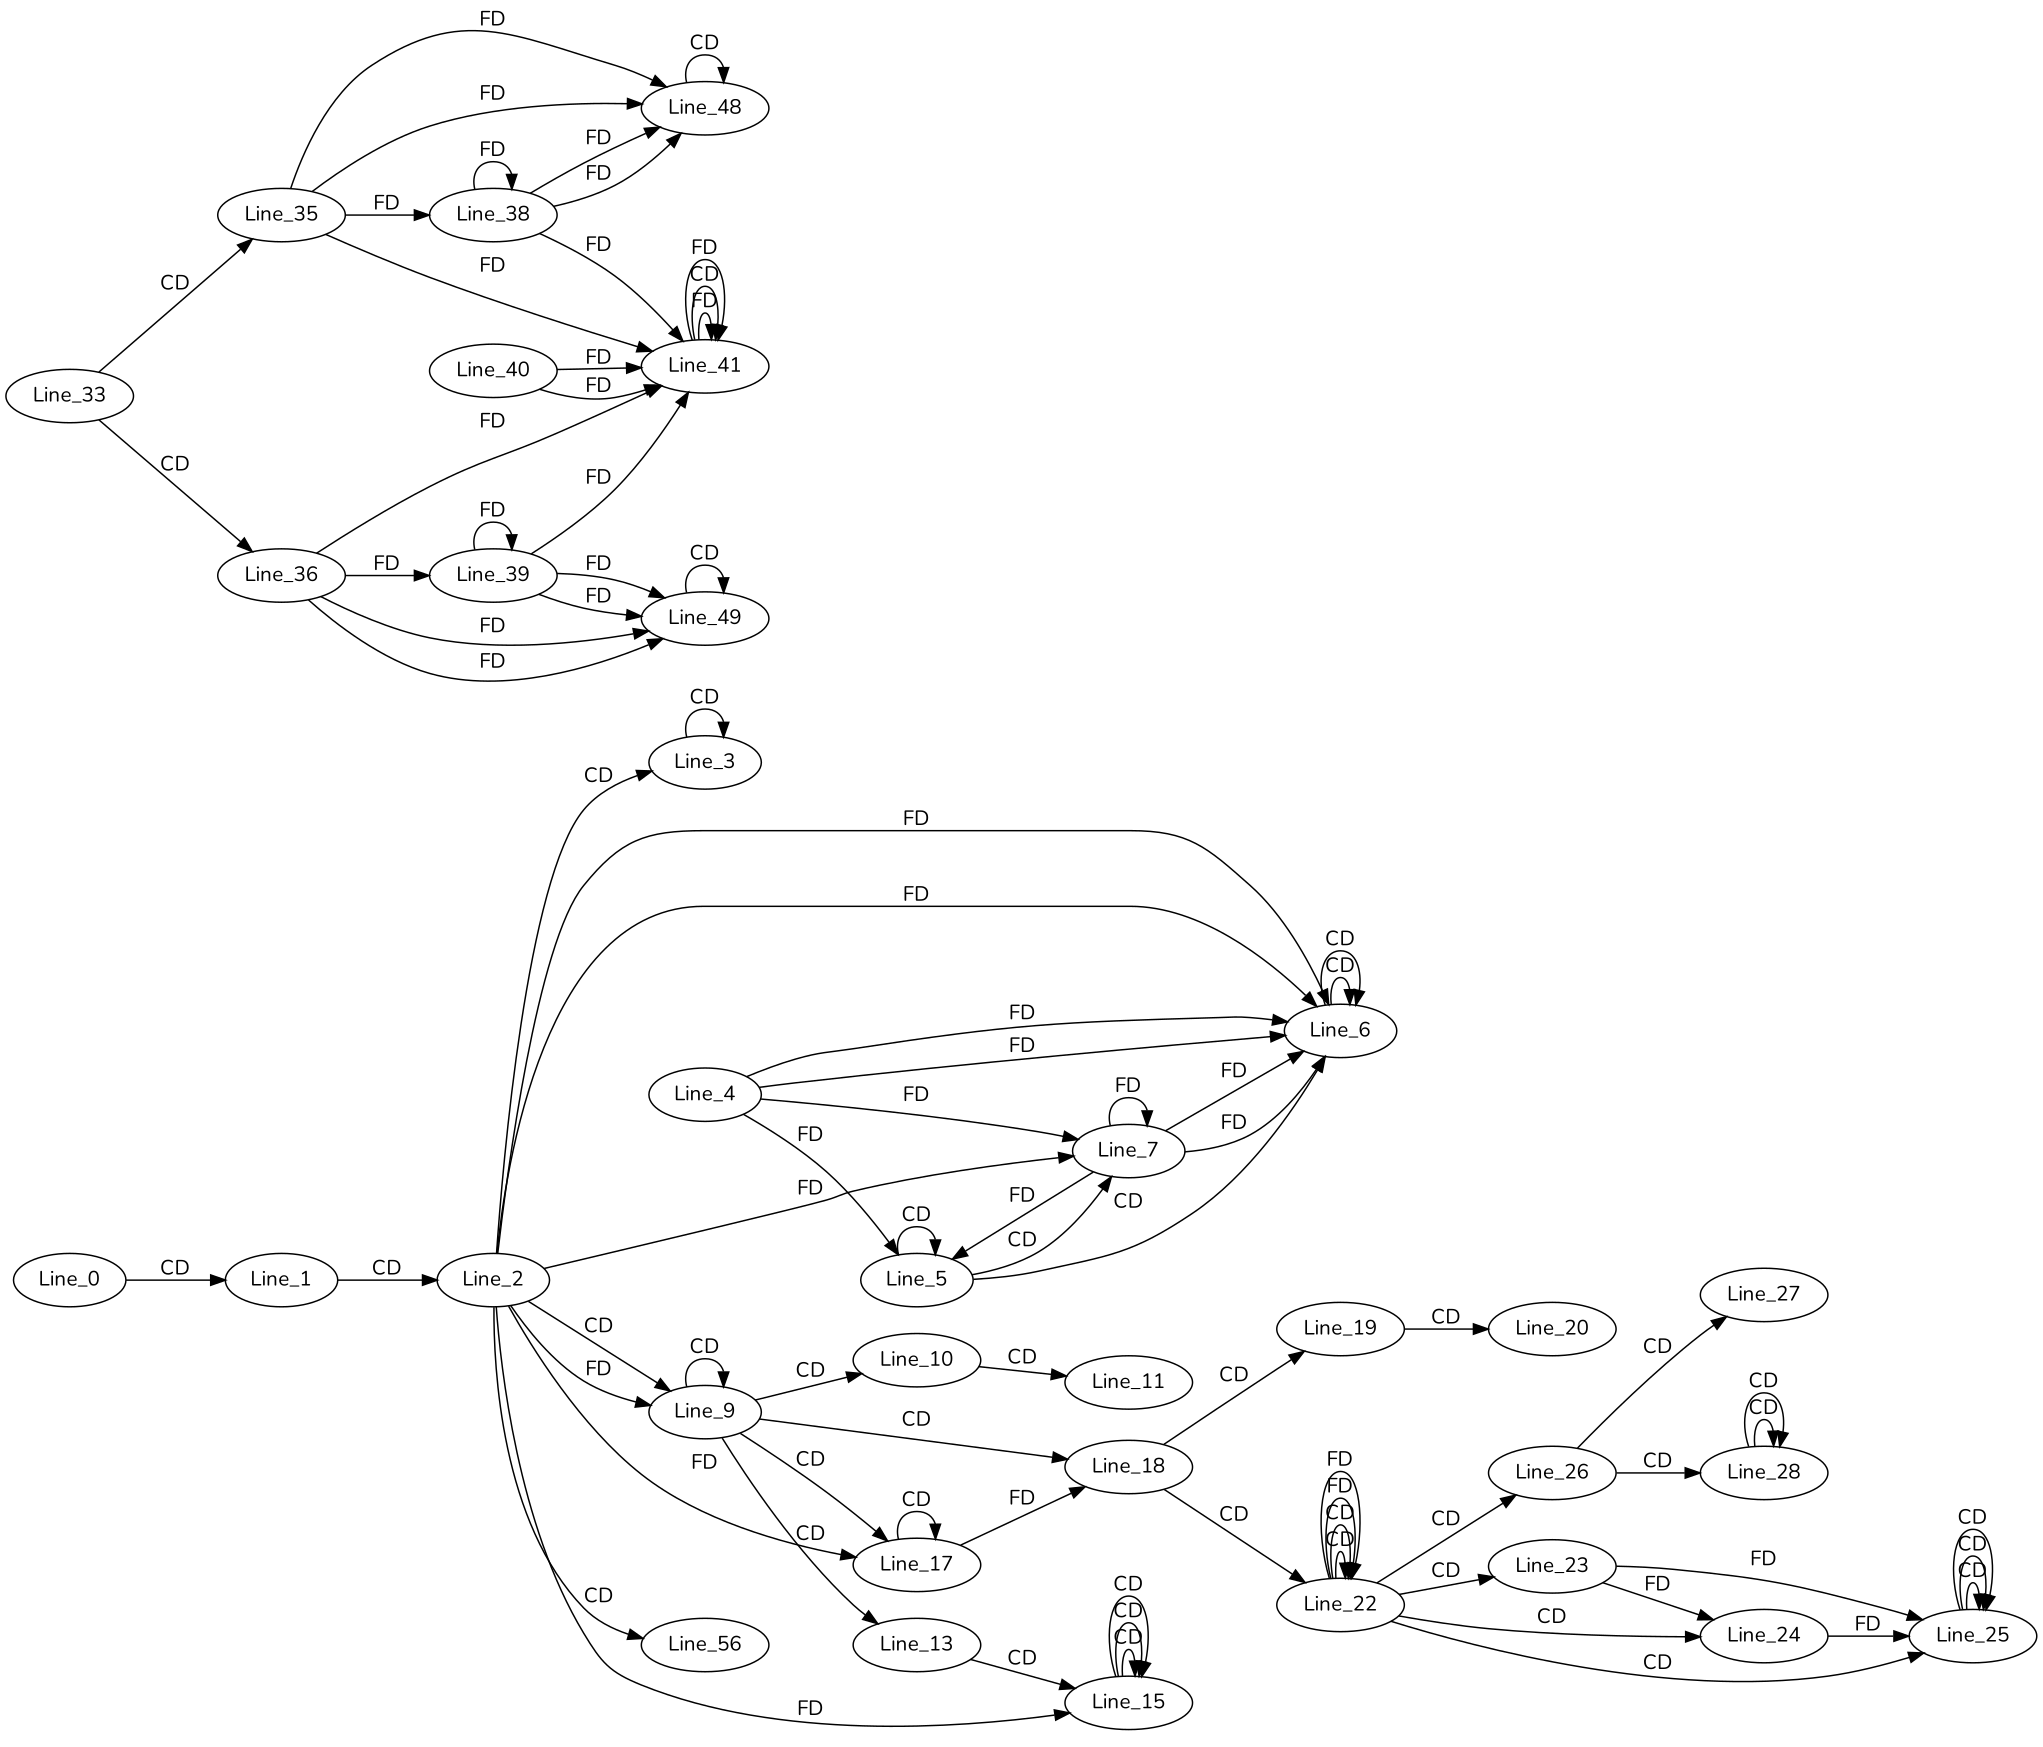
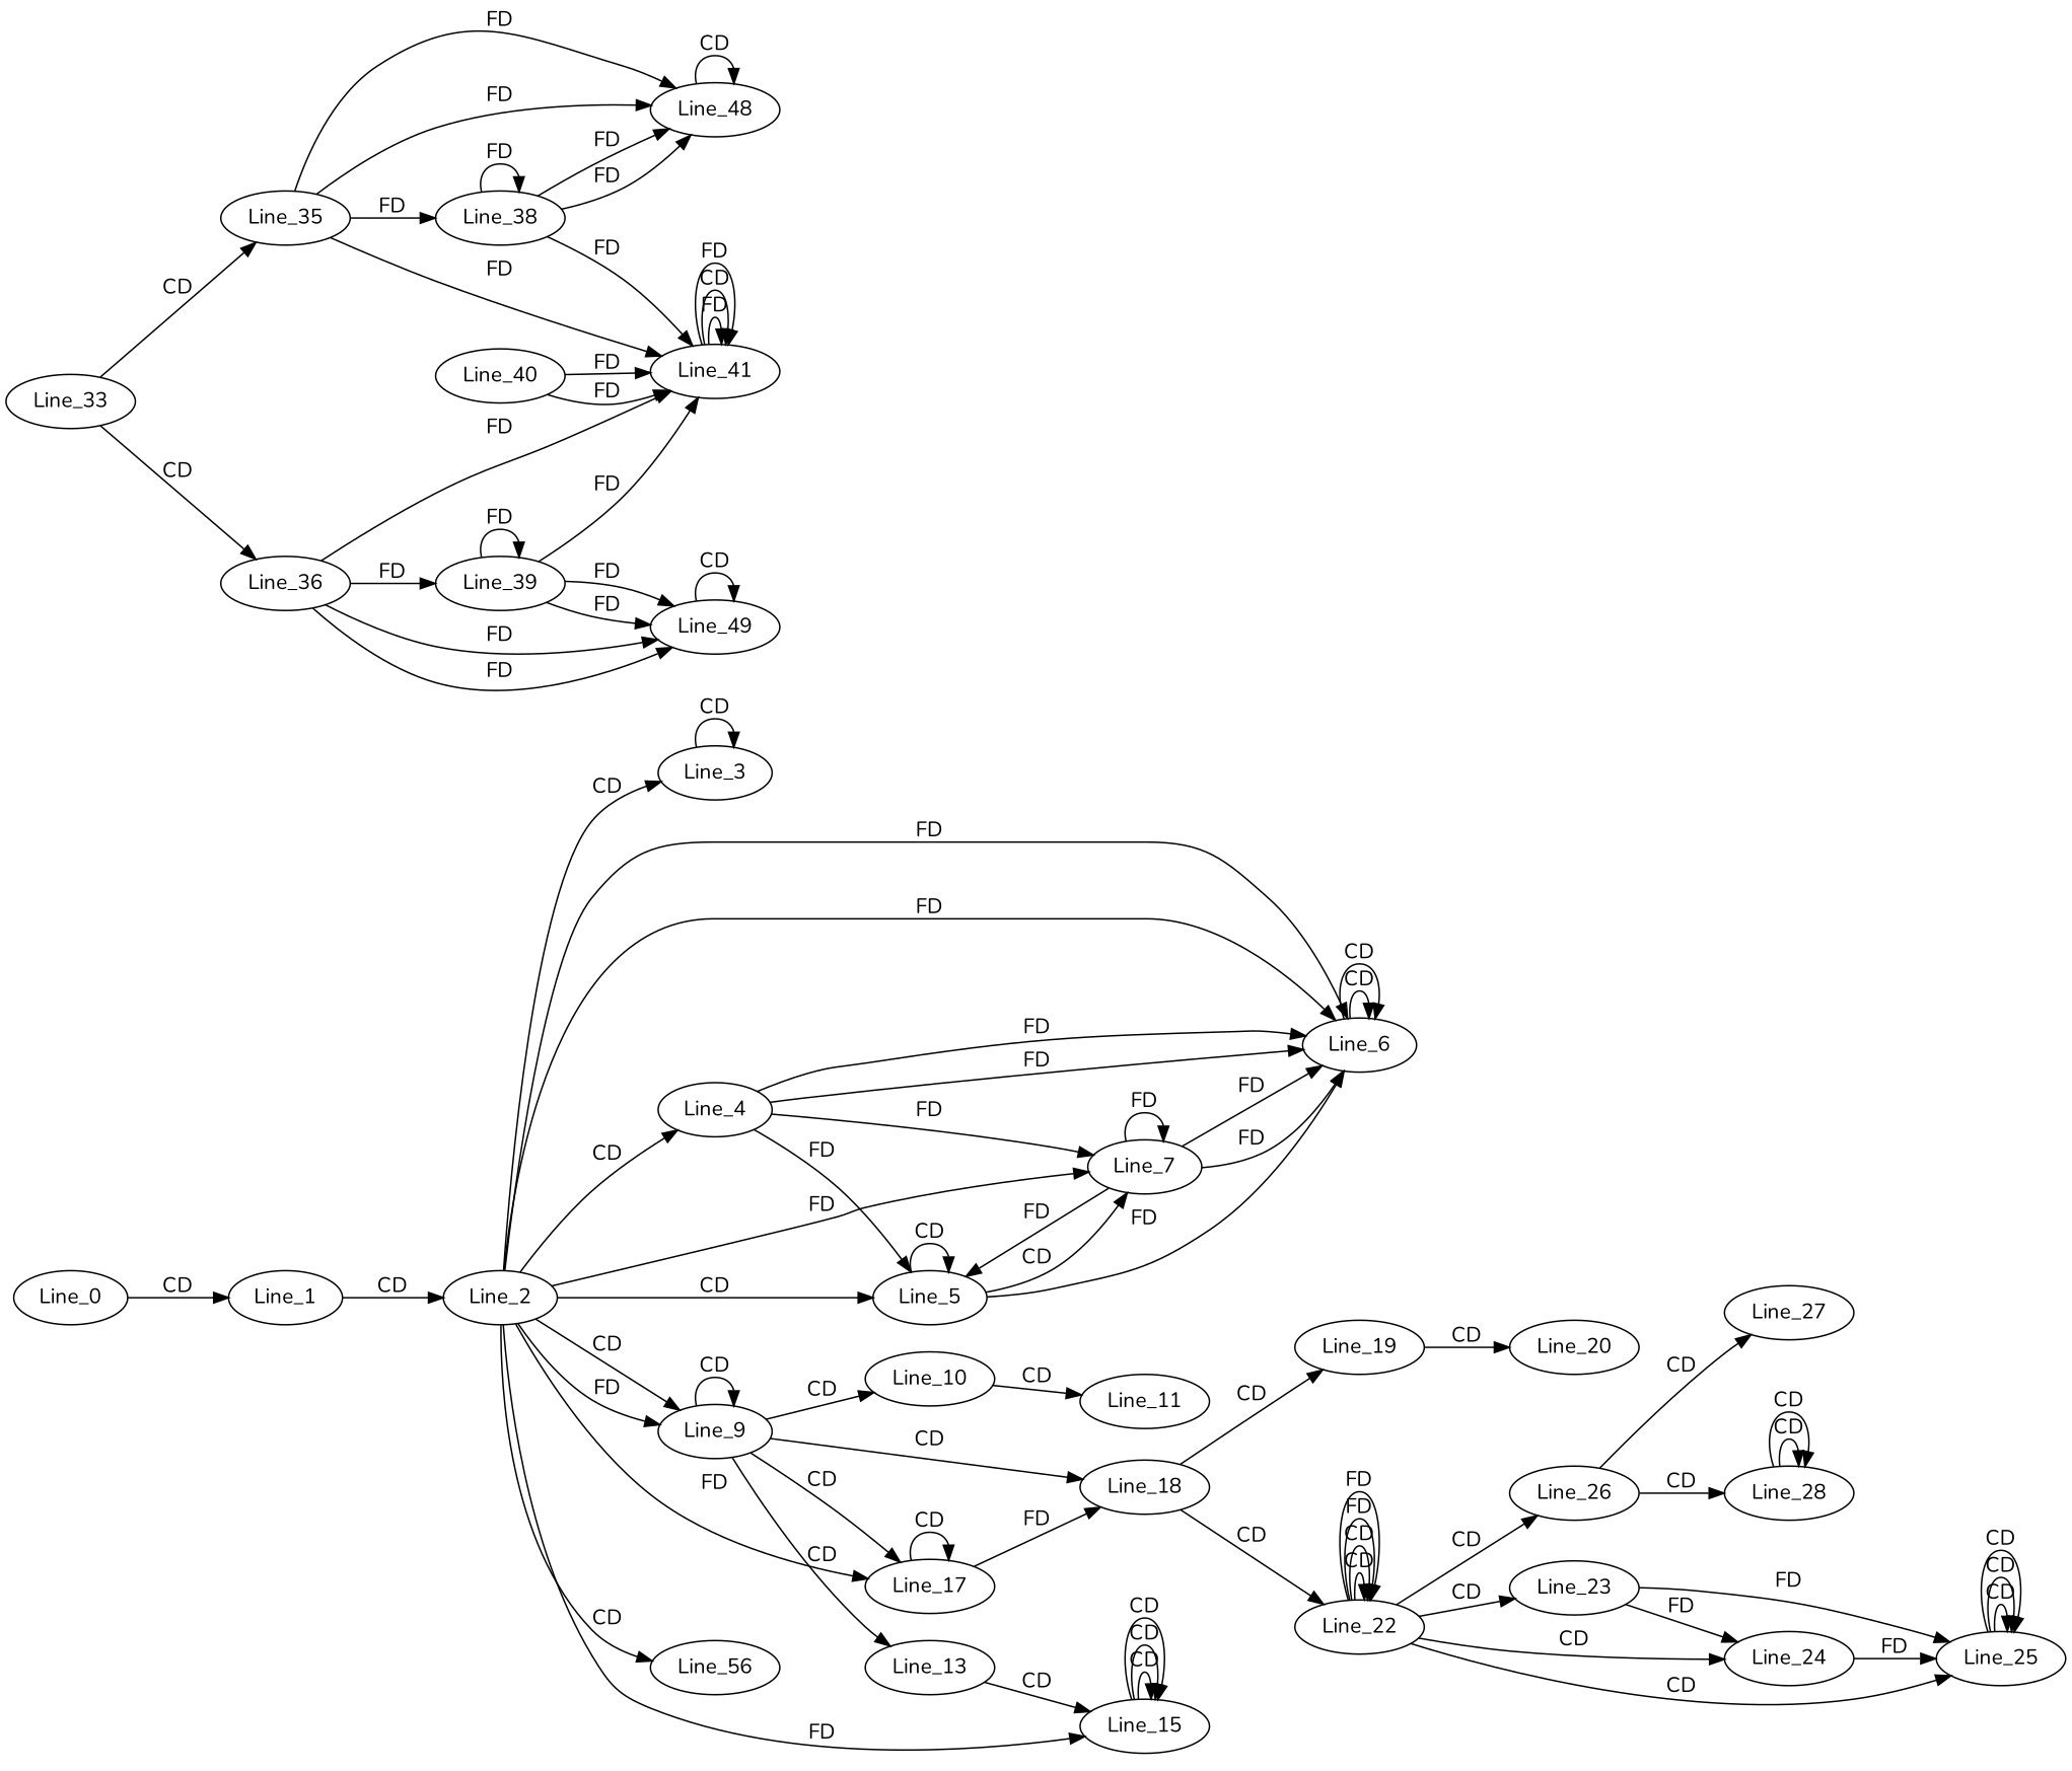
  digraph {
    fontname=Nunito
    rankdir=LR
    node [fontname=Nunito]
    edge [fontname=Nunito]
    Line_0
    Line_1
    Line_2
    Line_3
    Line_4
    Line_5
    Line_6
    Line_9
    Line_15
    Line_17
    Line_56
    Line_7
    Line_10
    Line_13
    Line_18
    Line_11
    Line_19
    Line_22
    Line_20
    Line_23
    Line_24
    Line_25
    Line_26
    Line_27
    Line_28
    Line_33
    Line_35
    Line_36
    Line_38
    Line_41
    Line_48
    Line_39
    Line_49
    Line_40
    Line_0 -> Line_1 [label=CD]
    Line_1 -> Line_2 [label=CD]
    Line_2 -> Line_3 [label=CD]
+   Line_2 -> Line_4 [label=CD]
+   Line_2 -> Line_5 [label=CD]
    Line_2 -> Line_6 [label=FD]
    Line_2 -> Line_6 [label=FD]
    Line_2 -> Line_9 [label=CD]
    Line_2 -> Line_9 [label=FD]
    Line_2 -> Line_15 [label=FD]
    Line_2 -> Line_17 [label=FD]
    Line_2 -> Line_56 [label=CD]
    Line_2 -> Line_7 [label=FD]
    Line_3 -> Line_3 [label=CD]
    Line_4 -> Line_5 [label=FD]
    Line_4 -> Line_6 [label=FD]
    Line_4 -> Line_6 [label=FD]
    Line_4 -> Line_7 [label=FD]
    Line_5 -> Line_5 [label=CD]
-   Line_5 -> Line_6 [label=CD]
+   Line_5 -> Line_6 [label=FD]
    Line_5 -> Line_7 [label=CD]
    Line_6 -> Line_6 [label=CD]
    Line_6 -> Line_6 [label=CD]
    Line_9 -> Line_9 [label=CD]
    Line_9 -> Line_17 [label=CD]
    Line_9 -> Line_10 [label=CD]
    Line_9 -> Line_13 [label=CD]
    Line_9 -> Line_18 [label=CD]
    Line_15 -> Line_15 [label=CD]
    Line_15 -> Line_15 [label=CD]
    Line_15 -> Line_15 [label=CD]
    Line_17 -> Line_17 [label=CD]
    Line_17 -> Line_18 [label=FD]
    Line_7 -> Line_5 [label=FD]
    Line_7 -> Line_6 [label=FD]
    Line_7 -> Line_6 [label=FD]
    Line_7 -> Line_7 [label=FD]
    Line_10 -> Line_11 [label=CD]
    Line_13 -> Line_15 [label=CD]
    Line_18 -> Line_19 [label=CD]
    Line_18 -> Line_22 [label=CD]
    Line_19 -> Line_20 [label=CD]
    Line_22 -> Line_22 [label=CD]
    Line_22 -> Line_22 [label=CD]
    Line_22 -> Line_22 [label=FD]
    Line_22 -> Line_22 [label=FD]
    Line_22 -> Line_23 [label=CD]
    Line_22 -> Line_24 [label=CD]
    Line_22 -> Line_25 [label=CD]
    Line_22 -> Line_26 [label=CD]
    Line_23 -> Line_24 [label=FD]
    Line_23 -> Line_25 [label=FD]
    Line_24 -> Line_25 [label=FD]
    Line_25 -> Line_25 [label=CD]
    Line_25 -> Line_25 [label=CD]
    Line_25 -> Line_25 [label=CD]
    Line_26 -> Line_27 [label=CD]
    Line_26 -> Line_28 [label=CD]
    Line_28 -> Line_28 [label=CD]
    Line_28 -> Line_28 [label=CD]
    Line_33 -> Line_35 [label=CD]
    Line_33 -> Line_36 [label=CD]
    Line_35 -> Line_38 [label=FD]
    Line_35 -> Line_41 [label=FD]
    Line_35 -> Line_48 [label=FD]
    Line_35 -> Line_48 [label=FD]
    Line_36 -> Line_41 [label=FD]
    Line_36 -> Line_39 [label=FD]
    Line_36 -> Line_49 [label=FD]
    Line_36 -> Line_49 [label=FD]
    Line_38 -> Line_38 [label=FD]
    Line_38 -> Line_41 [label=FD]
    Line_38 -> Line_48 [label=FD]
    Line_38 -> Line_48 [label=FD]
    Line_41 -> Line_41 [label=FD]
    Line_41 -> Line_41 [label=CD]
    Line_41 -> Line_41 [label=FD]
    Line_48 -> Line_48 [label=CD]
    Line_39 -> Line_41 [label=FD]
    Line_39 -> Line_39 [label=FD]
    Line_39 -> Line_49 [label=FD]
    Line_39 -> Line_49 [label=FD]
    Line_49 -> Line_49 [label=CD]
    Line_40 -> Line_41 [label=FD]
    Line_40 -> Line_41 [label=FD]
  }
